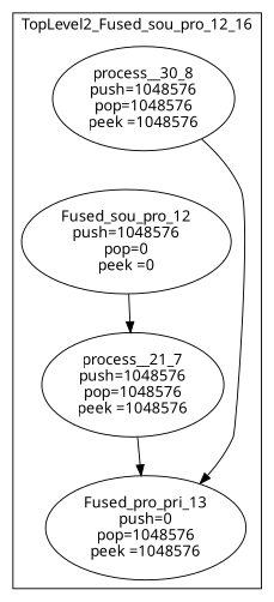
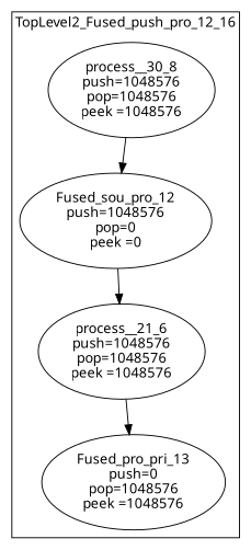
  digraph {
    fontname="Noto Sans"
    node [fontname="Noto Sans"]
    edge [fontname="Noto Sans"]
    n1 [label="Fused_sou_pro_12\npush=1048576\npop=0\npeek =0"]
-   n2 [label="process__21_7\npush=1048576\npop=1048576\npeek =1048576"]
+   n2 [label="process__21_6\npush=1048576\npop=1048576\npeek =1048576"]
    n3 [label="process__30_8\npush=1048576\npop=1048576\npeek =1048576"]
    n4 [label="Fused_pro_pri_13\npush=0\npop=1048576\npeek =1048576"]
    subgraph cluster_1 {
-     label=TopLevel2_Fused_sou_pro_12_16
+     label=TopLevel2_Fused_push_pro_12_16
      n1
      n2
      n3
      n4
    }
    n1 -> n2
    n2 -> n4
-   n3 -> n4
+   n3 -> n1
  }
